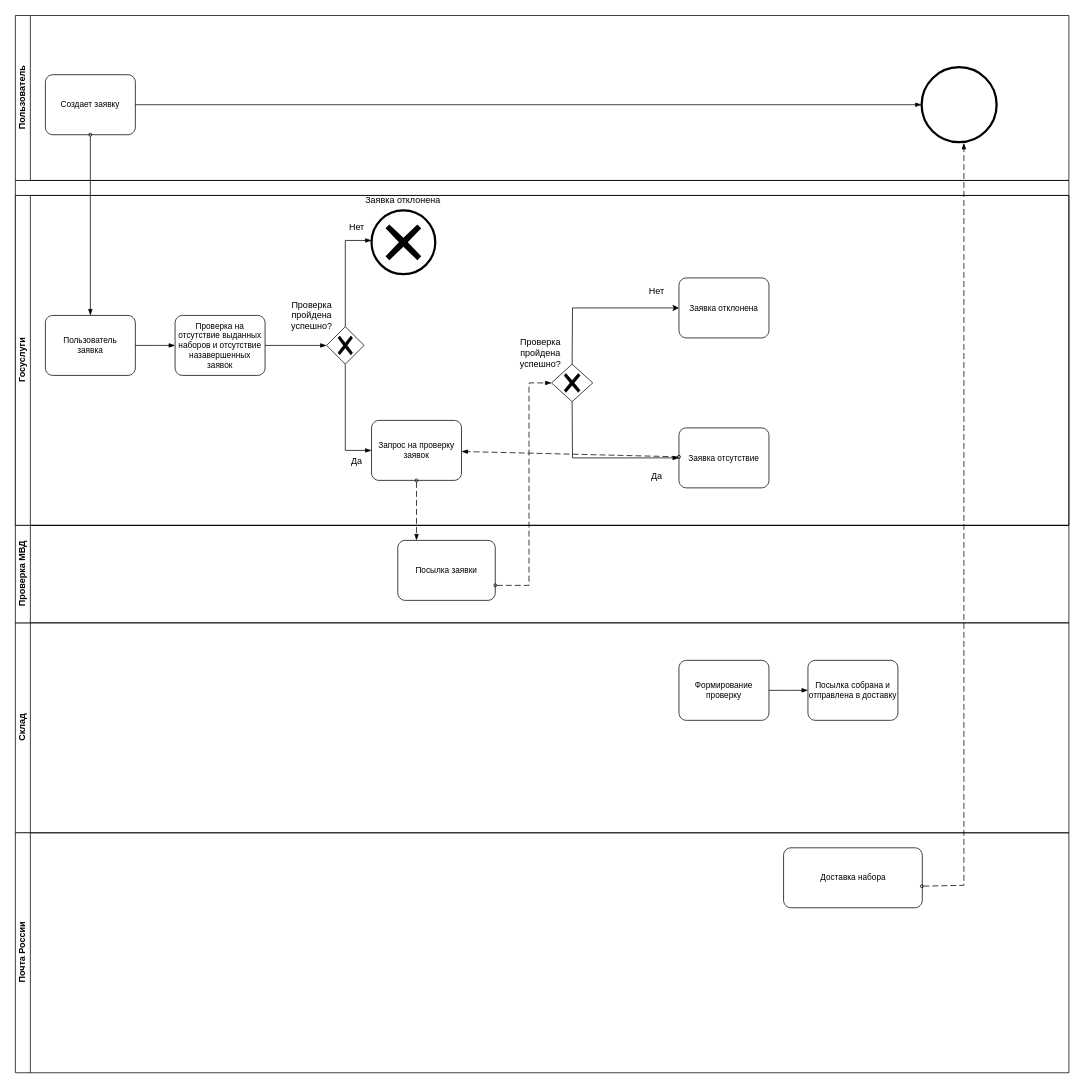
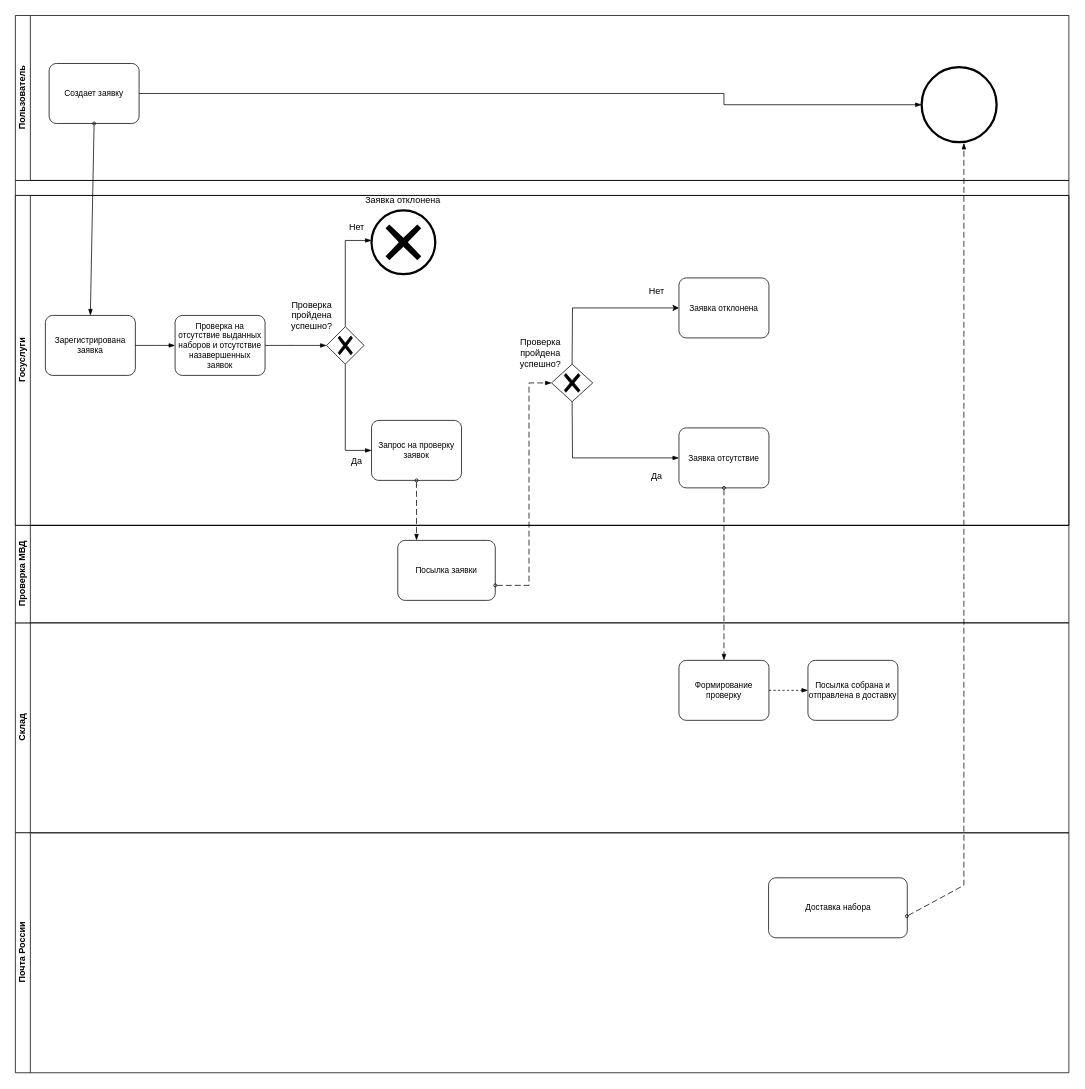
  <mxCell id="0" />
  <mxCell id="1" parent="0" />
  <mxCell id="2" value="" style="swimlane;html=1;childLayout=stackLayout;resizeParent=1;resizeParentMax=0;horizontal=1;startSize=20;horizontalStack=0;" parent="1" vertex="1"><mxGeometry x="20" y="240" width="1405" height="460" as="geometry" /></mxCell>
  <mxCell id="3" value="Госуслуги" style="swimlane;html=1;startSize=20;horizontal=0;" parent="2" vertex="1"><mxGeometry y="20" width="1405" height="440" as="geometry" /></mxCell>
- <mxCell id="4" value="Пользователь&#10;заявка" style="points=[[0.25,0,0],[0.5,0,0],[0.75,0,0],[1,0.25,0],[1,0.5,0],[1,0.75,0],[0.75,1,0],[0.5,1,0],[0.25,1,0],[0,0.75,0],[0,0.5,0],[0,0.25,0]];shape=mxgraph.bpmn.task;whiteSpace=wrap;rectStyle=rounded;size=10;taskMarker=abstract;fontSize=11;" parent="3" vertex="1"><mxGeometry x="40" y="160" width="120" height="80" as="geometry" /></mxCell>
+ <mxCell id="4" value="Зарегистрирована&#10;заявка" style="points=[[0.25,0,0],[0.5,0,0],[0.75,0,0],[1,0.25,0],[1,0.5,0],[1,0.75,0],[0.75,1,0],[0.5,1,0],[0.25,1,0],[0,0.75,0],[0,0.5,0],[0,0.25,0]];shape=mxgraph.bpmn.task;whiteSpace=wrap;rectStyle=rounded;size=10;taskMarker=abstract;fontSize=11;" parent="3" vertex="1"><mxGeometry x="40" y="160" width="120" height="80" as="geometry" /></mxCell>
  <mxCell id="5" value="Запрос на проверку заявок" style="points=[[0.25,0,0],[0.5,0,0],[0.75,0,0],[1,0.25,0],[1,0.5,0],[1,0.75,0],[0.75,1,0],[0.5,1,0],[0.25,1,0],[0,0.75,0],[0,0.5,0],[0,0.25,0]];shape=mxgraph.bpmn.task;whiteSpace=wrap;rectStyle=rounded;size=10;taskMarker=abstract;fontSize=11;" parent="3" vertex="1"><mxGeometry x="475" y="300" width="120" height="80" as="geometry" /></mxCell>
  <mxCell id="6" value="Проверка на отсутствие выданных наборов и отсутствие назавершенных заявок" style="points=[[0.25,0,0],[0.5,0,0],[0.75,0,0],[1,0.25,0],[1,0.5,0],[1,0.75,0],[0.75,1,0],[0.5,1,0],[0.25,1,0],[0,0.75,0],[0,0.5,0],[0,0.25,0]];shape=mxgraph.bpmn.task;whiteSpace=wrap;rectStyle=rounded;size=10;taskMarker=abstract;fontSize=11;" parent="3" vertex="1"><mxGeometry x="213" y="160" width="120" height="80" as="geometry" /></mxCell>
  <mxCell id="7" value="" style="edgeStyle=elbowEdgeStyle;fontSize=12;html=1;endArrow=blockThin;endFill=1;rounded=0;exitX=1;exitY=0.5;exitDx=0;exitDy=0;exitPerimeter=0;entryX=0;entryY=0.5;entryDx=0;entryDy=0;entryPerimeter=0;" parent="3" source="4" target="6" edge="1"><mxGeometry width="160" relative="1" as="geometry"><mxPoint x="383" y="110" as="sourcePoint" /><mxPoint x="543" y="110" as="targetPoint" /></mxGeometry></mxCell>
  <mxCell id="8" value="Заявка отсутствие" style="points=[[0.25,0,0],[0.5,0,0],[0.75,0,0],[1,0.25,0],[1,0.5,0],[1,0.75,0],[0.75,1,0],[0.5,1,0],[0.25,1,0],[0,0.75,0],[0,0.5,0],[0,0.25,0]];shape=mxgraph.bpmn.task;whiteSpace=wrap;rectStyle=rounded;size=10;taskMarker=abstract;fontSize=11;" parent="3" vertex="1"><mxGeometry x="885" y="310" width="120" height="80" as="geometry" /></mxCell>
  <mxCell id="9" value="Заявка отклонена" style="points=[[0.25,0,0],[0.5,0,0],[0.75,0,0],[1,0.25,0],[1,0.5,0],[1,0.75,0],[0.75,1,0],[0.5,1,0],[0.25,1,0],[0,0.75,0],[0,0.5,0],[0,0.25,0]];shape=mxgraph.bpmn.task;whiteSpace=wrap;rectStyle=rounded;size=10;taskMarker=abstract;fontSize=11;" parent="3" vertex="1"><mxGeometry x="885" y="110" width="120" height="80" as="geometry" /></mxCell>
  <mxCell id="10" value="" style="edgeStyle=elbowEdgeStyle;fontSize=12;html=1;endArrow=blockThin;endFill=1;rounded=0;exitX=1;exitY=0.5;exitDx=0;exitDy=0;exitPerimeter=0;entryX=0;entryY=0.5;entryDx=0;entryDy=0;entryPerimeter=0;" parent="3" source="6" edge="1"><mxGeometry width="160" relative="1" as="geometry"><mxPoint x="455" y="250" as="sourcePoint" /><mxPoint x="415" y="200" as="targetPoint" /></mxGeometry></mxCell>
  <mxCell id="11" value="Проверка &lt;br&gt;пройдена &lt;br&gt;успешно?" style="text;html=1;align=center;verticalAlign=middle;resizable=0;points=[];autosize=1;strokeColor=none;fillColor=none;" parent="3" vertex="1"><mxGeometry x="355" y="130" width="80" height="60" as="geometry" /></mxCell>
  <mxCell id="12" value="Да" style="text;html=1;align=center;verticalAlign=middle;resizable=0;points=[];autosize=1;strokeColor=none;fillColor=none;" parent="3" vertex="1"><mxGeometry x="435" y="340" width="40" height="30" as="geometry" /></mxCell>
  <mxCell id="13" value="" style="edgeStyle=elbowEdgeStyle;fontSize=12;html=1;endArrow=blockThin;endFill=1;rounded=0;exitX=0.5;exitY=1;exitDx=0;exitDy=0;exitPerimeter=0;" parent="3" source="14" target="5" edge="1"><mxGeometry width="160" relative="1" as="geometry"><mxPoint x="465" y="200" as="sourcePoint" /><mxPoint x="535" y="250" as="targetPoint" /><Array as="points"><mxPoint x="440" y="270" /></Array></mxGeometry></mxCell>
  <mxCell id="14" value="" style="points=[[0.25,0.25,0],[0.5,0,0],[0.75,0.25,0],[1,0.5,0],[0.75,0.75,0],[0.5,1,0],[0.25,0.75,0],[0,0.5,0]];shape=mxgraph.bpmn.gateway2;html=1;verticalLabelPosition=bottom;labelBackgroundColor=#ffffff;verticalAlign=top;align=center;perimeter=rhombusPerimeter;outlineConnect=0;outline=none;symbol=none;gwType=exclusive;" parent="3" vertex="1"><mxGeometry x="415" y="175" width="50" height="50" as="geometry" /></mxCell>
  <mxCell id="15" value="" style="points=[[0.25,0.25,0],[0.5,0,0],[0.75,0.25,0],[1,0.5,0],[0.75,0.75,0],[0.5,1,0],[0.25,0.75,0],[0,0.5,0]];shape=mxgraph.bpmn.gateway2;html=1;verticalLabelPosition=bottom;labelBackgroundColor=#ffffff;verticalAlign=top;align=center;perimeter=rhombusPerimeter;outlineConnect=0;outline=none;symbol=none;gwType=exclusive;" parent="3" vertex="1"><mxGeometry x="715" y="225" width="55" height="50" as="geometry" /></mxCell>
  <mxCell id="16" value="Проверка &lt;br&gt;пройдена &lt;br&gt;успешно?" style="text;html=1;align=center;verticalAlign=middle;resizable=0;points=[];autosize=1;strokeColor=none;fillColor=none;" parent="3" vertex="1"><mxGeometry x="660" y="180" width="80" height="60" as="geometry" /></mxCell>
  <mxCell id="17" value="Да" style="text;html=1;align=center;verticalAlign=middle;resizable=0;points=[];autosize=1;strokeColor=none;fillColor=none;" parent="3" vertex="1"><mxGeometry x="835" y="360" width="40" height="30" as="geometry" /></mxCell>
  <mxCell id="18" value="Нет" style="text;html=1;align=center;verticalAlign=middle;resizable=0;points=[];autosize=1;strokeColor=none;fillColor=none;" parent="3" vertex="1"><mxGeometry x="835" y="113" width="40" height="30" as="geometry" /></mxCell>
  <mxCell id="19" value="" style="edgeStyle=elbowEdgeStyle;fontSize=12;html=1;endArrow=blockThin;endFill=1;rounded=0;exitX=0.5;exitY=1;exitDx=0;exitDy=0;exitPerimeter=0;entryX=0;entryY=0.5;entryDx=0;entryDy=0;entryPerimeter=0;" parent="3" source="15" target="8" edge="1"><mxGeometry width="160" relative="1" as="geometry"><mxPoint x="745" y="280" as="sourcePoint" /><mxPoint x="873.75" y="352.5" as="targetPoint" /><Array as="points"><mxPoint x="743" y="340" /></Array></mxGeometry></mxCell>
  <mxCell id="20" value="" style="edgeStyle=elbowEdgeStyle;fontSize=12;html=1;endArrow=blockThin;endFill=1;rounded=0;elbow=vertical;exitX=0.5;exitY=0;exitDx=0;exitDy=0;exitPerimeter=0;entryX=0;entryY=0.5;entryDx=0;entryDy=0;entryPerimeter=0;" parent="3" source="14" edge="1"><mxGeometry width="160" relative="1" as="geometry"><mxPoint x="455" y="190" as="sourcePoint" /><mxPoint x="475" y="60" as="targetPoint" /><Array as="points"><mxPoint x="455" y="60" /></Array></mxGeometry></mxCell>
  <mxCell id="21" value="" style="endArrow=classic;html=1;rounded=0;entryX=0;entryY=0.5;entryDx=0;entryDy=0;entryPerimeter=0;exitX=0.5;exitY=0;exitDx=0;exitDy=0;exitPerimeter=0;" parent="3" source="15" target="9" edge="1"><mxGeometry width="50" height="50" relative="1" as="geometry"><mxPoint x="335" y="380" as="sourcePoint" /><mxPoint x="385" y="330" as="targetPoint" /><Array as="points"><mxPoint x="743" y="150" /></Array></mxGeometry></mxCell>
  <mxCell id="22" value="Нет" style="text;html=1;align=center;verticalAlign=middle;resizable=0;points=[];autosize=1;strokeColor=none;fillColor=none;" parent="3" vertex="1"><mxGeometry x="435" y="27.5" width="40" height="30" as="geometry" /></mxCell>
  <mxCell id="23" value="" style="points=[[0.145,0.145,0],[0.5,0,0],[0.855,0.145,0],[1,0.5,0],[0.855,0.855,0],[0.5,1,0],[0.145,0.855,0],[0,0.5,0]];shape=mxgraph.bpmn.event;html=1;verticalLabelPosition=bottom;labelBackgroundColor=#ffffff;verticalAlign=top;align=center;perimeter=ellipsePerimeter;outlineConnect=0;aspect=fixed;outline=end;symbol=cancel;" parent="3" vertex="1"><mxGeometry x="475" y="20" width="85" height="85" as="geometry" /></mxCell>
  <mxCell id="24" value="&lt;div style=&quot;text-align: center;&quot;&gt;&lt;span style=&quot;background-color: initial;&quot;&gt;Заявка&amp;nbsp;&lt;/span&gt;&lt;span style=&quot;background-color: initial; text-align: left;&quot;&gt;отклонена&lt;/span&gt;&lt;/div&gt;" style="text;whiteSpace=wrap;html=1;" parent="3" vertex="1"><mxGeometry x="465" y="-7.5" width="110" height="27.5" as="geometry" /></mxCell>
  <mxCell id="25" value="Пользователь" style="swimlane;html=1;startSize=20;horizontal=0;" parent="1" vertex="1"><mxGeometry x="20" y="20" width="1405" height="220" as="geometry" /></mxCell>
- <mxCell id="26" value="Создает заявку" style="points=[[0.25,0,0],[0.5,0,0],[0.75,0,0],[1,0.25,0],[1,0.5,0],[1,0.75,0],[0.75,1,0],[0.5,1,0],[0.25,1,0],[0,0.75,0],[0,0.5,0],[0,0.25,0]];shape=mxgraph.bpmn.task;whiteSpace=wrap;rectStyle=rounded;size=10;taskMarker=abstract;fontSize=11;" parent="25" vertex="1"><mxGeometry x="40" y="79" width="120" height="80" as="geometry" /></mxCell>
+ <mxCell id="26" value="Создает заявку" style="points=[[0.25,0,0],[0.5,0,0],[0.75,0,0],[1,0.25,0],[1,0.5,0],[1,0.75,0],[0.75,1,0],[0.5,1,0],[0.25,1,0],[0,0.75,0],[0,0.5,0],[0,0.25,0]];shape=mxgraph.bpmn.task;whiteSpace=wrap;rectStyle=rounded;size=10;taskMarker=abstract;fontSize=11;" parent="25" vertex="1"><mxGeometry x="45" y="64" width="120" height="80" as="geometry" /></mxCell>
  <mxCell id="27" value="" style="edgeStyle=elbowEdgeStyle;fontSize=12;html=1;endArrow=blockThin;endFill=1;rounded=0;exitX=1;exitY=0.5;exitDx=0;exitDy=0;exitPerimeter=0;entryX=0;entryY=0.5;entryDx=0;entryDy=0;entryPerimeter=0;" parent="25" source="26" edge="1" target="28"><mxGeometry width="160" relative="1" as="geometry"><mxPoint x="174.56" y="121.04" as="sourcePoint" /><mxPoint x="1135.6" y="118.84" as="targetPoint" /><Array as="points"><mxPoint x="945" y="125" /><mxPoint x="755" y="125" /></Array></mxGeometry></mxCell>
  <mxCell id="28" value="" style="points=[[0.145,0.145,0],[0.5,0,0],[0.855,0.145,0],[1,0.5,0],[0.855,0.855,0],[0.5,1,0],[0.145,0.855,0],[0,0.5,0]];shape=mxgraph.bpmn.event;html=1;verticalLabelPosition=bottom;labelBackgroundColor=#ffffff;verticalAlign=top;align=center;perimeter=ellipsePerimeter;outlineConnect=0;aspect=fixed;outline=end;symbol=terminate2;" parent="25" vertex="1"><mxGeometry x="1208.63" y="69" width="100" height="100" as="geometry" /></mxCell>
  <mxCell id="29" value="Склад" style="swimlane;html=1;startSize=20;horizontal=0;" parent="1" vertex="1"><mxGeometry x="20" y="830" width="1405" height="280" as="geometry" /></mxCell>
  <mxCell id="30" value="Формирование проверку" style="points=[[0.25,0,0],[0.5,0,0],[0.75,0,0],[1,0.25,0],[1,0.5,0],[1,0.75,0],[0.75,1,0],[0.5,1,0],[0.25,1,0],[0,0.75,0],[0,0.5,0],[0,0.25,0]];shape=mxgraph.bpmn.task;whiteSpace=wrap;rectStyle=rounded;size=10;taskMarker=abstract;fontSize=11;" parent="29" vertex="1"><mxGeometry x="885" y="50" width="120" height="80" as="geometry" /></mxCell>
  <mxCell id="31" value="Посылка собрана и отправлена в доставку" style="points=[[0.25,0,0],[0.5,0,0],[0.75,0,0],[1,0.25,0],[1,0.5,0],[1,0.75,0],[0.75,1,0],[0.5,1,0],[0.25,1,0],[0,0.75,0],[0,0.5,0],[0,0.25,0]];shape=mxgraph.bpmn.task;whiteSpace=wrap;rectStyle=rounded;size=10;taskMarker=abstract;fontSize=11;" parent="29" vertex="1"><mxGeometry x="1057" y="50" width="120" height="80" as="geometry" /></mxCell>
- <mxCell id="32" value="" style="edgeStyle=elbowEdgeStyle;fontSize=12;html=1;endArrow=blockThin;endFill=1;rounded=0;exitX=1;exitY=0.5;exitDx=0;exitDy=0;exitPerimeter=0;entryX=0;entryY=0.5;entryDx=0;entryDy=0;entryPerimeter=0;" parent="29" source="30" target="31" edge="1"><mxGeometry width="160" relative="1" as="geometry"><mxPoint x="667" y="180" as="sourcePoint" /><mxPoint x="827" y="180" as="targetPoint" /></mxGeometry></mxCell>
+ <mxCell id="32" value="" style="edgeStyle=elbowEdgeStyle;fontSize=12;html=1;endArrow=blockThin;endFill=1;rounded=0;exitX=1;exitY=0.5;exitDx=0;exitDy=0;exitPerimeter=0;entryX=0;entryY=0.5;entryDx=0;entryDy=0;entryPerimeter=0;dashed=1;" parent="29" source="30" target="31" edge="1"><mxGeometry width="160" relative="1" as="geometry"><mxPoint x="667" y="180" as="sourcePoint" /><mxPoint x="827" y="180" as="targetPoint" /></mxGeometry></mxCell>
  <mxCell id="33" value="Почта России" style="swimlane;html=1;startSize=20;horizontal=0;" parent="1" vertex="1"><mxGeometry x="20" y="1110" width="1405" height="320" as="geometry" /></mxCell>
- <mxCell id="34" value="Доставка набора" style="points=[[0.25,0,0],[0.5,0,0],[0.75,0,0],[1,0.25,0],[1,0.5,0],[1,0.75,0],[0.75,1,0],[0.5,1,0],[0.25,1,0],[0,0.75,0],[0,0.5,0],[0,0.25,0]];shape=mxgraph.bpmn.task;whiteSpace=wrap;rectStyle=rounded;size=10;taskMarker=abstract;fontSize=11;" parent="33" vertex="1"><mxGeometry x="1024.5" y="20" width="185" height="80" as="geometry" /></mxCell>
+ <mxCell id="34" value="Доставка набора" style="points=[[0.25,0,0],[0.5,0,0],[0.75,0,0],[1,0.25,0],[1,0.5,0],[1,0.75,0],[0.75,1,0],[0.5,1,0],[0.25,1,0],[0,0.75,0],[0,0.5,0],[0,0.25,0]];shape=mxgraph.bpmn.task;whiteSpace=wrap;rectStyle=rounded;size=10;taskMarker=abstract;fontSize=11;" parent="33" vertex="1"><mxGeometry x="1004.5" y="60" width="185" height="80" as="geometry" /></mxCell>
  <mxCell id="35" value="Проверка МВД" style="swimlane;html=1;startSize=20;horizontal=0;" parent="1" vertex="1"><mxGeometry x="20" y="700" width="1405" height="130" as="geometry" /></mxCell>
  <mxCell id="36" value="Посылка заявки" style="points=[[0.25,0,0],[0.5,0,0],[0.75,0,0],[1,0.25,0],[1,0.5,0],[1,0.75,0],[0.75,1,0],[0.5,1,0],[0.25,1,0],[0,0.75,0],[0,0.5,0],[0,0.25,0]];shape=mxgraph.bpmn.task;whiteSpace=wrap;rectStyle=rounded;size=10;taskMarker=abstract;fontSize=11;" parent="35" vertex="1"><mxGeometry x="510" y="20" width="130" height="80" as="geometry" /></mxCell>
  <mxCell id="37" value="" style="dashed=0;dashPattern=8 4;endArrow=blockThin;endFill=1;startArrow=oval;startFill=0;endSize=6;startSize=4;html=1;rounded=0;entryX=0.5;entryY=0;entryDx=0;entryDy=0;entryPerimeter=0;exitX=0.5;exitY=1;exitDx=0;exitDy=0;exitPerimeter=0;" parent="1" source="26" target="4" edge="1"><mxGeometry width="160" relative="1" as="geometry"><mxPoint x="115" y="180" as="sourcePoint" /><mxPoint x="116" y="410" as="targetPoint" /></mxGeometry></mxCell>
  <mxCell id="38" value="" style="dashed=1;dashPattern=8 4;endArrow=blockThin;endFill=1;startArrow=oval;startFill=0;endSize=6;startSize=4;html=1;rounded=0;" parent="1" edge="1"><mxGeometry width="160" relative="1" as="geometry"><mxPoint x="555" y="640" as="sourcePoint" /><mxPoint x="555" y="720" as="targetPoint" /></mxGeometry></mxCell>
- <mxCell id="39" value="" style="dashed=1;dashPattern=8 4;endArrow=blockThin;endFill=1;startArrow=oval;startFill=0;endSize=6;startSize=4;html=1;rounded=0;" parent="1" source="8" target="5" edge="1"><mxGeometry width="160" relative="1" as="geometry"><mxPoint x="684.36" y="641.04" as="sourcePoint" /><mxPoint x="684" y="880" as="targetPoint" /></mxGeometry></mxCell>
+ <mxCell id="39" value="" style="dashed=1;dashPattern=8 4;endArrow=blockThin;endFill=1;startArrow=oval;startFill=0;endSize=6;startSize=4;html=1;rounded=0;entryX=0.5;entryY=0;entryDx=0;entryDy=0;entryPerimeter=0;" parent="1" source="8" target="30" edge="1"><mxGeometry width="160" relative="1" as="geometry"><mxPoint x="684.36" y="641.04" as="sourcePoint" /><mxPoint x="684" y="880" as="targetPoint" /></mxGeometry></mxCell>
  <mxCell id="40" value="" style="dashed=1;dashPattern=8 4;endArrow=blockThin;endFill=1;startArrow=oval;startFill=0;endSize=6;startSize=4;html=1;rounded=0;exitX=0.997;exitY=0.64;exitDx=0;exitDy=0;exitPerimeter=0;" parent="1" edge="1" source="34"><mxGeometry width="160" relative="1" as="geometry"><mxPoint x="1215" y="1130" as="sourcePoint" /><mxPoint x="1285" y="190" as="targetPoint" /><Array as="points"><mxPoint x="1285" y="1180" /></Array></mxGeometry></mxCell>
  <mxCell id="41" value="" style="dashed=1;dashPattern=8 4;endArrow=blockThin;endFill=1;startArrow=oval;startFill=0;endSize=6;startSize=4;html=1;rounded=0;entryX=0;entryY=0.5;entryDx=0;entryDy=0;entryPerimeter=0;exitX=1;exitY=0.75;exitDx=0;exitDy=0;exitPerimeter=0;" parent="1" source="36" target="15" edge="1"><mxGeometry width="160" relative="1" as="geometry"><mxPoint x="685" y="780" as="sourcePoint" /><mxPoint x="738" y="520" as="targetPoint" /><Array as="points"><mxPoint x="705" y="780" /><mxPoint x="705" y="510" /></Array></mxGeometry></mxCell>
